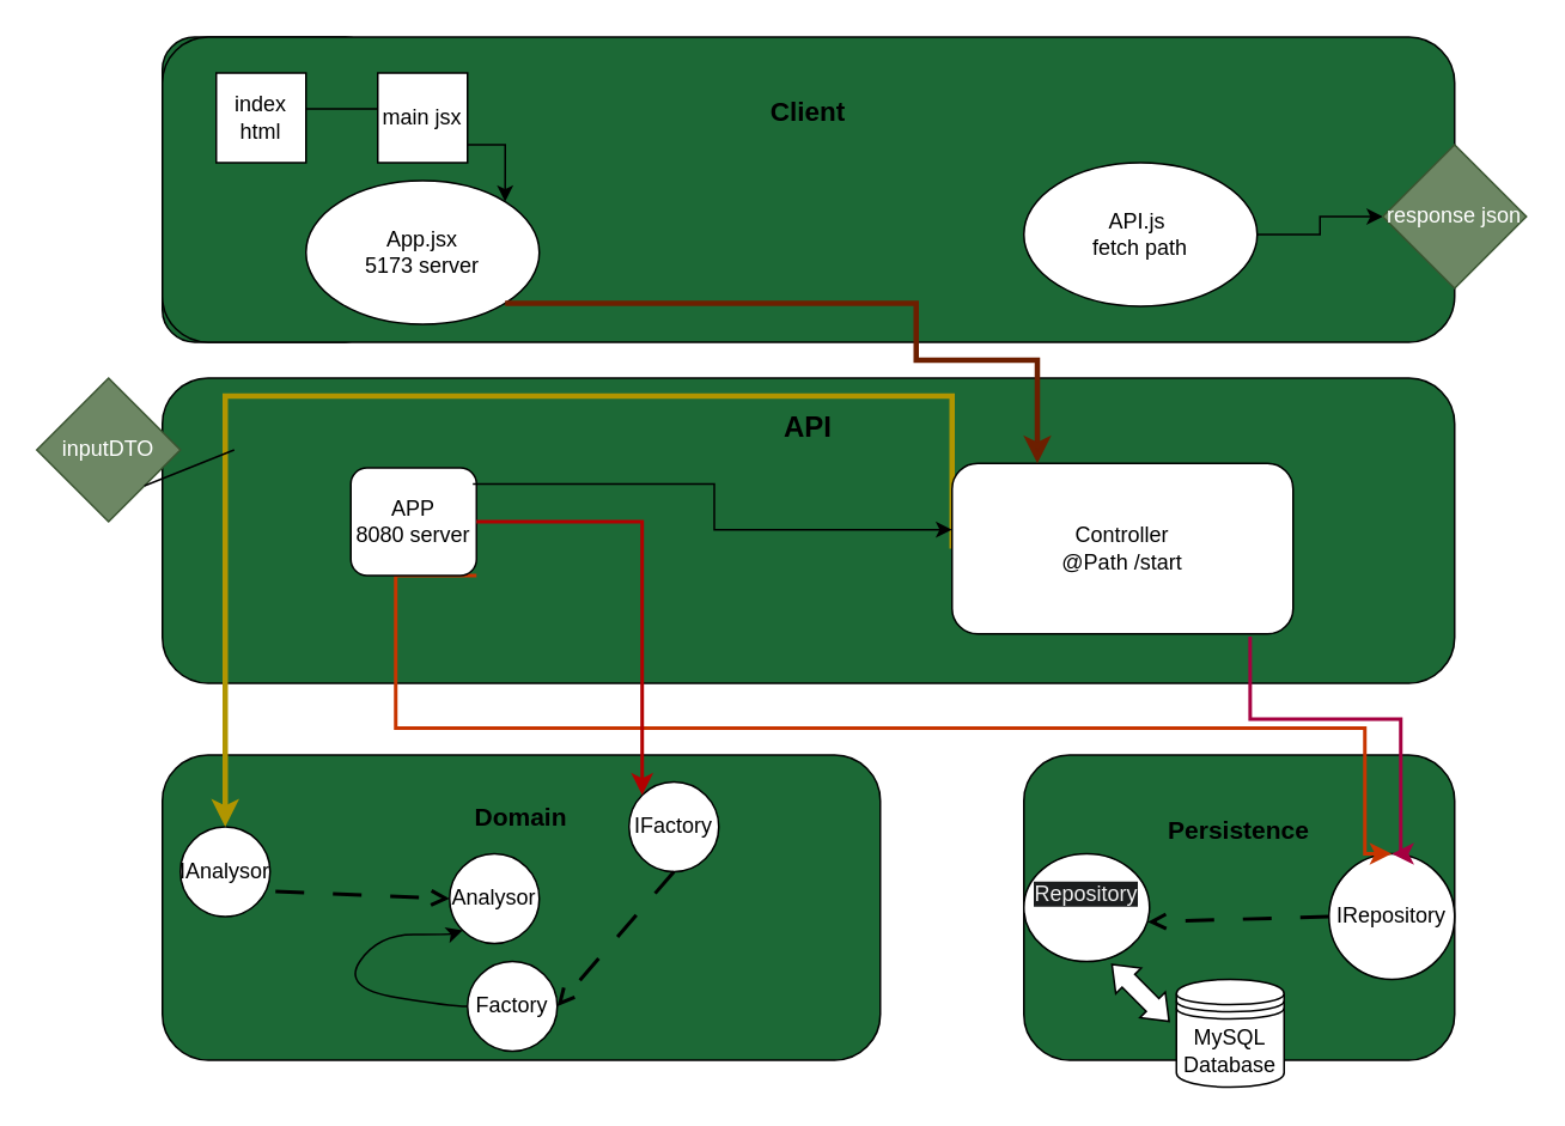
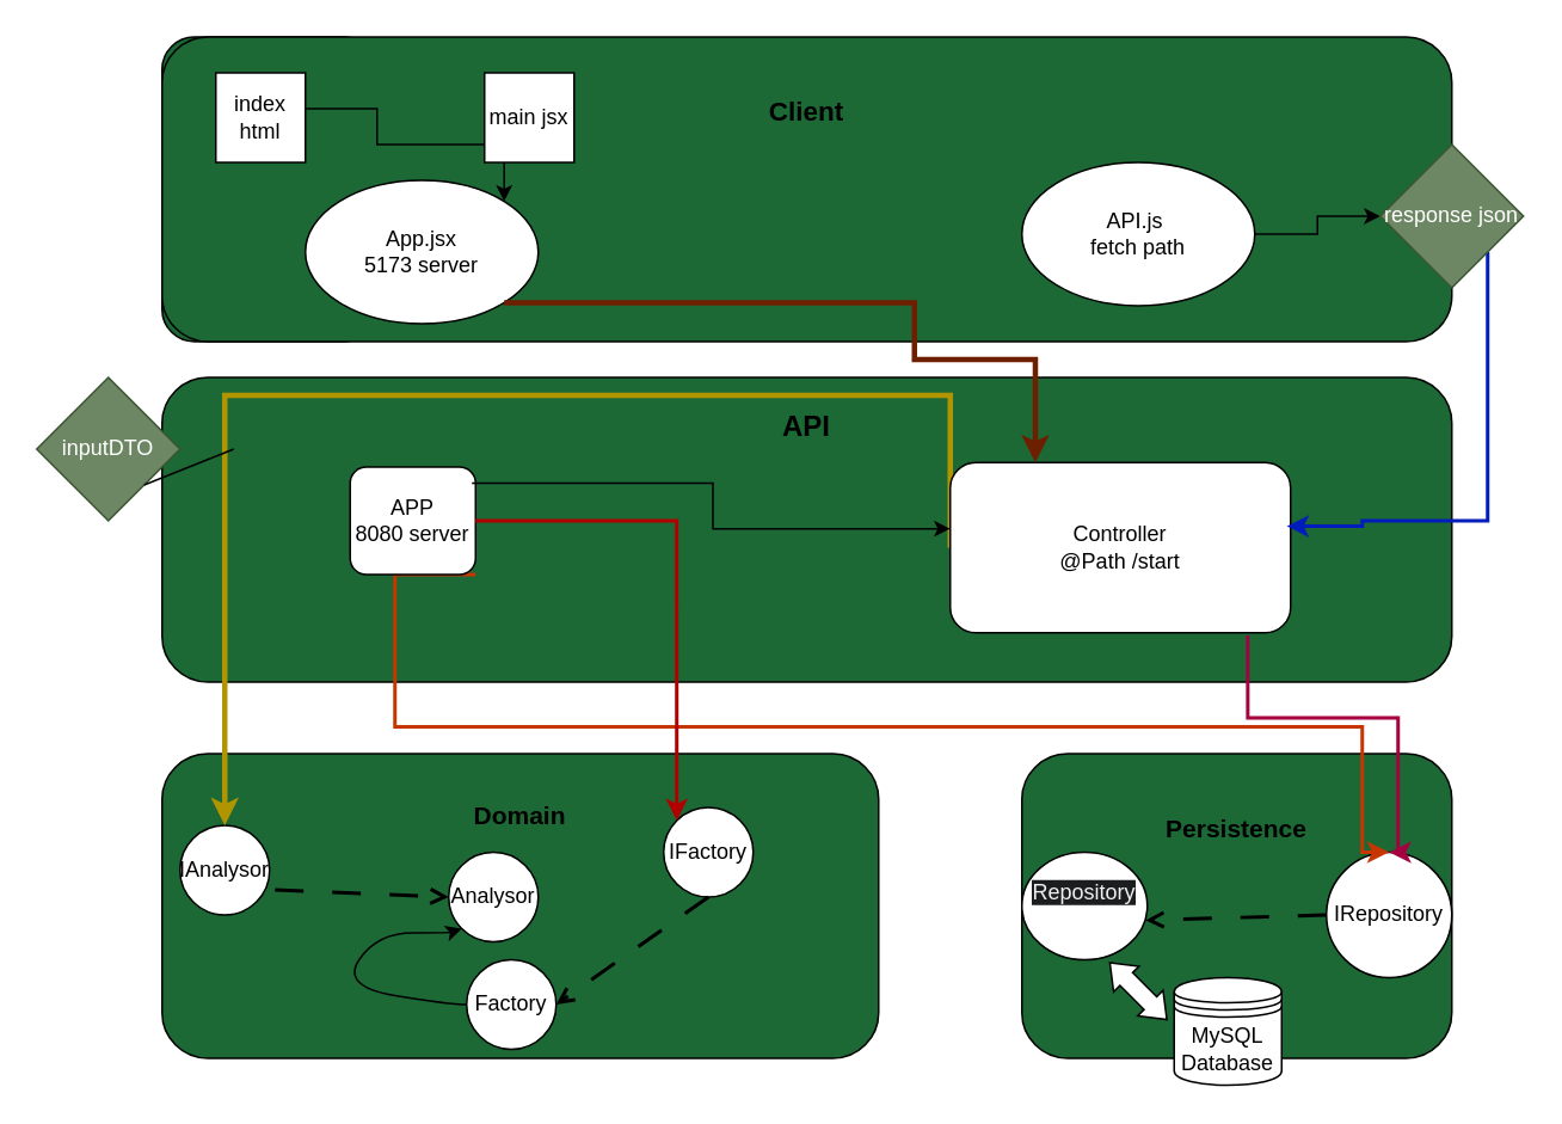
  <mxCell id="0" />
  <mxCell id="1" parent="0" />
  <mxCell id="2" value="" style="rounded=1;whiteSpace=wrap;html=1;fillColor=#1C6936;" vertex="1" parent="1"><mxGeometry x="90" y="20" width="120" height="170" as="geometry" /></mxCell>
  <mxCell id="3" value="&lt;b&gt;&lt;font style=&quot;font-size: 16px;&quot;&gt;API&lt;/font&gt;&lt;/b&gt;&lt;br&gt;&lt;br&gt;&lt;br&gt;&lt;br&gt;&lt;br&gt;&lt;br&gt;&lt;br&gt;&lt;br&gt;&lt;br&gt;" style="rounded=1;whiteSpace=wrap;html=1;fillColor=#1C6936;align=center;" vertex="1" parent="1"><mxGeometry x="90" y="210" width="720" height="170" as="geometry" /></mxCell>
  <mxCell id="4" value="&lt;b&gt;&lt;font style=&quot;font-size: 15px;&quot;&gt;Client&lt;/font&gt;&lt;/b&gt;&lt;br&gt;&lt;br&gt;&lt;br&gt;&lt;br&gt;&lt;br&gt;&lt;br&gt;&lt;br&gt;" style="rounded=1;whiteSpace=wrap;html=1;fillColor=#1C6936;align=center;" vertex="1" parent="1"><mxGeometry x="90" y="20" width="720" height="170" as="geometry" /></mxCell>
  <mxCell id="5" value="&lt;b&gt;&lt;font style=&quot;font-size: 14px;&quot;&gt;Persistence&lt;/font&gt;&lt;/b&gt;&lt;br&gt;&lt;br&gt;&lt;br&gt;&lt;br&gt;&lt;br&gt;&lt;br&gt;&lt;br&gt;" style="rounded=1;whiteSpace=wrap;html=1;fillColor=#1C6936;align=center;" vertex="1" parent="1"><mxGeometry x="570" y="420" width="240" height="170" as="geometry" /></mxCell>
  <mxCell id="6" value="&lt;b&gt;&lt;font style=&quot;font-size: 14px;&quot;&gt;Domain&lt;br&gt;&lt;br&gt;&lt;br&gt;&lt;br&gt;&lt;br&gt;&lt;br&gt;&lt;br&gt;&lt;/font&gt;&lt;/b&gt;" style="rounded=1;whiteSpace=wrap;html=1;fillColor=#1C6936;align=center;labelPosition=center;verticalLabelPosition=middle;verticalAlign=middle;" vertex="1" parent="1"><mxGeometry x="90" y="420" width="400" height="170" as="geometry" /></mxCell>
  <mxCell id="7" value="&#10;&lt;span style=&quot;color: rgb(240, 240, 240); font-family: Helvetica; font-size: 12px; font-style: normal; font-variant-ligatures: normal; font-variant-caps: normal; font-weight: 400; letter-spacing: normal; orphans: 2; text-align: center; text-indent: 0px; text-transform: none; widows: 2; word-spacing: 0px; -webkit-text-stroke-width: 0px; background-color: rgb(27, 29, 30); text-decoration-thickness: initial; text-decoration-style: initial; text-decoration-color: initial; float: none; display: inline !important;&quot;&gt;Repository&lt;/span&gt;&#10;&#10;" style="ellipse;whiteSpace=wrap;html=1;" vertex="1" parent="1"><mxGeometry x="570" y="475" width="70" height="60" as="geometry" /></mxCell>
  <mxCell id="8" value="IRepository" style="ellipse;whiteSpace=wrap;html=1;" vertex="1" parent="1"><mxGeometry x="740" y="475" width="70" height="70" as="geometry" /></mxCell>
  <mxCell id="9" value="Factory" style="ellipse;whiteSpace=wrap;html=1;" vertex="1" parent="1"><mxGeometry x="260" y="535" width="50" height="50" as="geometry" /></mxCell>
- <mxCell id="10" value="IFactory" style="ellipse;whiteSpace=wrap;html=1;" vertex="1" parent="1"><mxGeometry x="350" y="435" width="50" height="50" as="geometry" /></mxCell>
+ <mxCell id="10" value="IFactory" style="ellipse;whiteSpace=wrap;html=1;" vertex="1" parent="1"><mxGeometry x="370" y="450" width="50" height="50" as="geometry" /></mxCell>
  <mxCell id="11" value="Analysor" style="ellipse;whiteSpace=wrap;html=1;" vertex="1" parent="1"><mxGeometry x="250" y="475" width="50" height="50" as="geometry" /></mxCell>
  <mxCell id="12" value="IAnalysor" style="ellipse;whiteSpace=wrap;html=1;" vertex="1" parent="1"><mxGeometry x="100" y="460" width="50" height="50" as="geometry" /></mxCell>
  <mxCell id="13" style="edgeStyle=orthogonalEdgeStyle;rounded=0;orthogonalLoop=1;jettySize=auto;html=1;exitX=1;exitY=1;exitDx=0;exitDy=0;entryX=0.5;entryY=0;entryDx=0;entryDy=0;fillColor=#fa6800;strokeColor=#C73500;strokeWidth=2;" edge="1" parent="1" source="14" target="8"><mxGeometry relative="1" as="geometry"><Array as="points"><mxPoint x="220" y="405" /><mxPoint x="760" y="405" /><mxPoint x="760" y="475" /></Array></mxGeometry></mxCell>
  <mxCell id="14" value="APP&lt;br&gt;8080 server" style="rounded=1;whiteSpace=wrap;html=1;" vertex="1" parent="1"><mxGeometry x="195" y="260" width="70" height="60" as="geometry" /></mxCell>
  <mxCell id="15" style="edgeStyle=orthogonalEdgeStyle;rounded=0;orthogonalLoop=1;jettySize=auto;html=1;exitX=0;exitY=0.5;exitDx=0;exitDy=0;entryX=0.5;entryY=0;entryDx=0;entryDy=0;fillColor=#e3c800;strokeColor=#B09500;strokeWidth=3;" edge="1" parent="1" source="16" target="12"><mxGeometry relative="1" as="geometry"><Array as="points"><mxPoint x="530" y="220" /><mxPoint x="125" y="220" /></Array></mxGeometry></mxCell>
  <mxCell id="16" value="Controller&lt;br&gt;@Path /start" style="rounded=1;whiteSpace=wrap;html=1;" vertex="1" parent="1"><mxGeometry x="530" y="257.5" width="190" height="95" as="geometry" /></mxCell>
  <mxCell id="17" value="" style="edgeStyle=orthogonalEdgeStyle;rounded=0;orthogonalLoop=1;jettySize=auto;html=1;" edge="1" parent="1" source="18" target="36"><mxGeometry relative="1" as="geometry" /></mxCell>
  <mxCell id="18" value="API.js&amp;nbsp;&lt;br&gt;fetch path" style="ellipse;whiteSpace=wrap;html=1;" vertex="1" parent="1"><mxGeometry x="570" y="90" width="130" height="80" as="geometry" /></mxCell>
  <mxCell id="19" value="App.jsx&lt;br&gt;5173 server" style="ellipse;whiteSpace=wrap;html=1;" vertex="1" parent="1"><mxGeometry x="170" y="100" width="130" height="80" as="geometry" /></mxCell>
  <mxCell id="20" style="edgeStyle=orthogonalEdgeStyle;rounded=0;orthogonalLoop=1;jettySize=auto;html=1;entryX=0;entryY=0;entryDx=0;entryDy=0;fillColor=#e51400;strokeColor=#B20000;strokeWidth=2;" edge="1" parent="1" source="14" target="10"><mxGeometry relative="1" as="geometry" /></mxCell>
  <mxCell id="21" style="edgeStyle=orthogonalEdgeStyle;rounded=0;orthogonalLoop=1;jettySize=auto;html=1;exitX=0.971;exitY=0.15;exitDx=0;exitDy=0;entryX=0;entryY=0.389;entryDx=0;entryDy=0;entryPerimeter=0;exitPerimeter=0;" edge="1" parent="1" source="14" target="16"><mxGeometry relative="1" as="geometry" /></mxCell>
  <mxCell id="22" style="edgeStyle=orthogonalEdgeStyle;rounded=0;orthogonalLoop=1;jettySize=auto;html=1;exitX=0.874;exitY=1.016;exitDx=0;exitDy=0;entryX=0.5;entryY=0;entryDx=0;entryDy=0;fontColor=#8A0000;labelBackgroundColor=none;fillColor=#d80073;strokeColor=#A50040;startSize=11;strokeWidth=2;exitPerimeter=0;" edge="1" parent="1" source="16" target="8"><mxGeometry relative="1" as="geometry"><Array as="points"><mxPoint x="696" y="400" /><mxPoint x="780" y="400" /><mxPoint x="780" y="475" /></Array></mxGeometry></mxCell>
  <mxCell id="23" style="edgeStyle=orthogonalEdgeStyle;rounded=0;orthogonalLoop=1;jettySize=auto;html=1;exitX=1;exitY=1;exitDx=0;exitDy=0;entryX=0.25;entryY=0;entryDx=0;entryDy=0;fillColor=#a0522d;strokeColor=#6D1F00;strokeWidth=3;" edge="1" parent="1" source="19" target="16"><mxGeometry relative="1" as="geometry"><Array as="points"><mxPoint x="510" y="168" /><mxPoint x="510" y="200" /><mxPoint x="578" y="200" /></Array></mxGeometry></mxCell>
  <mxCell id="24" value="MySQL Database" style="shape=datastore;whiteSpace=wrap;html=1;" vertex="1" parent="1"><mxGeometry x="655" y="545" width="60" height="60" as="geometry" /></mxCell>
  <mxCell id="25" value="" style="shape=doubleArrow;direction=south;whiteSpace=wrap;html=1;arrowWidth=0.5;arrowSize=0.289;rotation=-45;" vertex="1" parent="1"><mxGeometry x="625" y="530" width="20" height="45" as="geometry" /></mxCell>
  <mxCell id="26" value="" style="endArrow=open;html=1;rounded=0;dashed=1;dashPattern=8 8;endFill=0;strokeWidth=2;exitX=1.06;exitY=0.72;exitDx=0;exitDy=0;exitPerimeter=0;" edge="1" parent="1" source="12"><mxGeometry width="50" height="50" relative="1" as="geometry"><mxPoint x="240" y="560" as="sourcePoint" /><mxPoint x="250" y="500" as="targetPoint" /></mxGeometry></mxCell>
  <mxCell id="27" value="" style="endArrow=open;html=1;rounded=0;dashed=1;dashPattern=8 8;endFill=0;entryX=1;entryY=0.5;entryDx=0;entryDy=0;strokeWidth=2;exitX=0.5;exitY=1;exitDx=0;exitDy=0;" edge="1" parent="1" source="10" target="9"><mxGeometry width="50" height="50" relative="1" as="geometry"><mxPoint x="150" y="565" as="sourcePoint" /><mxPoint x="150" y="490" as="targetPoint" /></mxGeometry></mxCell>
  <mxCell id="28" value="" style="curved=1;endArrow=classic;html=1;rounded=0;exitX=0;exitY=0.5;exitDx=0;exitDy=0;entryX=0;entryY=1;entryDx=0;entryDy=0;" edge="1" parent="1" source="9" target="11"><mxGeometry width="50" height="50" relative="1" as="geometry"><mxPoint x="210" y="570" as="sourcePoint" /><mxPoint x="200" y="520" as="targetPoint" /><Array as="points"><mxPoint x="250" y="560" /><mxPoint x="190" y="550" /><mxPoint x="210" y="520" /><mxPoint x="250" y="520" /></Array></mxGeometry></mxCell>
  <mxCell id="29" value="" style="endArrow=open;html=1;rounded=0;dashed=1;dashPattern=8 8;endFill=0;entryX=0.986;entryY=0.633;entryDx=0;entryDy=0;strokeWidth=2;entryPerimeter=0;exitX=0;exitY=0.5;exitDx=0;exitDy=0;" edge="1" parent="1" source="8" target="7"><mxGeometry width="50" height="50" relative="1" as="geometry"><mxPoint x="620" y="495" as="sourcePoint" /><mxPoint x="730" y="490" as="targetPoint" /></mxGeometry></mxCell>
  <mxCell id="30" value="inputDTO" style="rhombus;whiteSpace=wrap;html=1;fillColor=#6d8764;fontColor=#ffffff;strokeColor=#3A5431;" vertex="1" parent="1"><mxGeometry x="20" y="210" width="80" height="80" as="geometry" /></mxCell>
  <mxCell id="31" value="" style="endArrow=none;html=1;rounded=0;entryX=1;entryY=1;entryDx=0;entryDy=0;" edge="1" parent="1" target="30"><mxGeometry width="50" height="50" relative="1" as="geometry"><mxPoint x="130" y="250" as="sourcePoint" /><mxPoint x="340" y="360" as="targetPoint" /></mxGeometry></mxCell>
  <mxCell id="32" value="" style="edgeStyle=orthogonalEdgeStyle;rounded=0;orthogonalLoop=1;jettySize=auto;html=1;entryX=1;entryY=0;entryDx=0;entryDy=0;" edge="1" parent="1" source="33" target="19"><mxGeometry relative="1" as="geometry"><mxPoint x="280" y="65" as="targetPoint" /><Array as="points"><mxPoint x="210" y="60" /><mxPoint x="210" y="80" /><mxPoint x="281" y="80" /></Array></mxGeometry></mxCell>
  <mxCell id="33" value="index html" style="rounded=0;whiteSpace=wrap;html=1;" vertex="1" parent="1"><mxGeometry x="120" y="40" width="50" height="50" as="geometry" /></mxCell>
- <mxCell id="34" value="main jsx" style="rounded=0;whiteSpace=wrap;html=1;" vertex="1" parent="1"><mxGeometry x="210" y="40" width="50" height="50" as="geometry" /></mxCell>
+ <mxCell id="34" value="main jsx" style="rounded=0;whiteSpace=wrap;html=1;" vertex="1" parent="1"><mxGeometry x="270" y="40" width="50" height="50" as="geometry" /></mxCell>
+ <mxCell id="35" style="edgeStyle=orthogonalEdgeStyle;rounded=0;orthogonalLoop=1;jettySize=auto;html=1;entryX=0.989;entryY=0.374;entryDx=0;entryDy=0;entryPerimeter=0;fillColor=#0050ef;strokeColor=#001DBC;strokeWidth=2;" edge="1" parent="1" source="36" target="16"><mxGeometry relative="1" as="geometry"><Array as="points"><mxPoint x="830" y="290" /><mxPoint x="760" y="290" /><mxPoint x="760" y="293" /></Array></mxGeometry></mxCell>
  <mxCell id="36" value="response json" style="rhombus;whiteSpace=wrap;html=1;fillColor=#6d8764;fontColor=#ffffff;strokeColor=#3A5431;" vertex="1" parent="1"><mxGeometry x="770" y="80" width="80" height="80" as="geometry" /></mxCell>
